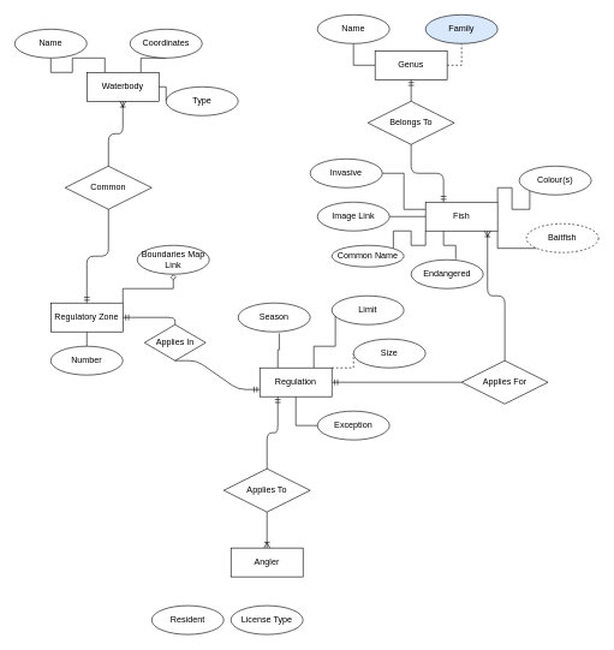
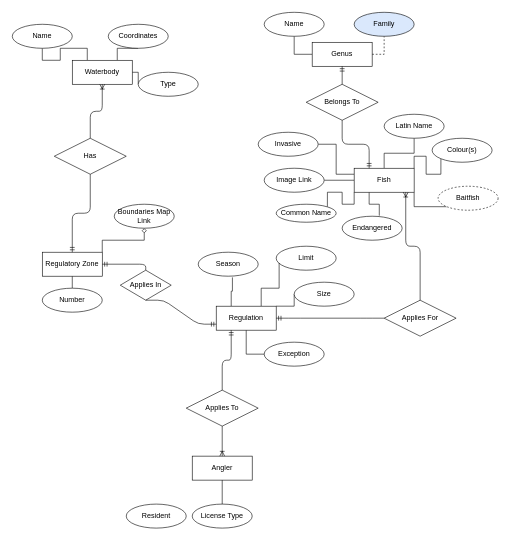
  <mxCell id="0" />
  <mxCell id="1" parent="0" />
  <mxCell id="2" style="edgeStyle=orthogonalEdgeStyle;rounded=0;orthogonalLoop=1;jettySize=auto;html=1;exitX=0.5;exitY=1;exitDx=0;exitDy=0;entryX=0.5;entryY=0;entryDx=0;entryDy=0;endArrow=none;endFill=0;" parent="1" source="4" target="25" edge="1"><mxGeometry relative="1" as="geometry" /></mxCell>
  <mxCell id="3" style="edgeStyle=orthogonalEdgeStyle;rounded=0;orthogonalLoop=1;jettySize=auto;html=1;exitX=1;exitY=0;exitDx=0;exitDy=0;entryX=0.5;entryY=1;entryDx=0;entryDy=0;endArrow=diamond;endFill=0;" parent="1" source="4" target="35" edge="1"><mxGeometry relative="1" as="geometry" /></mxCell>
  <mxCell id="4" value="Regulatory Zone" style="whiteSpace=wrap;html=1;align=center;" parent="1" vertex="1"><mxGeometry x="70" y="420" width="100" height="40" as="geometry" /></mxCell>
  <mxCell id="5" style="edgeStyle=orthogonalEdgeStyle;rounded=0;orthogonalLoop=1;jettySize=auto;html=1;exitX=0;exitY=0.5;exitDx=0;exitDy=0;entryX=1;entryY=0.5;entryDx=0;entryDy=0;endArrow=none;endFill=0;" parent="1" source="12" target="34" edge="1"><mxGeometry relative="1" as="geometry" /></mxCell>
  <mxCell id="6" style="edgeStyle=orthogonalEdgeStyle;rounded=0;orthogonalLoop=1;jettySize=auto;html=1;exitX=0;exitY=1;exitDx=0;exitDy=0;entryX=1;entryY=0;entryDx=0;entryDy=0;endArrow=none;endFill=0;" parent="1" source="12" target="27" edge="1"><mxGeometry relative="1" as="geometry" /></mxCell>
  <mxCell id="7" style="edgeStyle=orthogonalEdgeStyle;rounded=0;orthogonalLoop=1;jettySize=auto;html=1;exitX=0.25;exitY=1;exitDx=0;exitDy=0;entryX=0.619;entryY=-0.022;entryDx=0;entryDy=0;entryPerimeter=0;endArrow=none;endFill=0;" parent="1" source="12" target="29" edge="1"><mxGeometry relative="1" as="geometry" /></mxCell>
+ <mxCell id="8" style="edgeStyle=orthogonalEdgeStyle;rounded=0;orthogonalLoop=1;jettySize=auto;html=1;exitX=0.5;exitY=0;exitDx=0;exitDy=0;entryX=0.5;entryY=1;entryDx=0;entryDy=0;endArrow=none;endFill=0;" parent="1" source="12" target="30" edge="1"><mxGeometry relative="1" as="geometry" /></mxCell>
  <mxCell id="9" style="edgeStyle=orthogonalEdgeStyle;rounded=0;orthogonalLoop=1;jettySize=auto;html=1;exitX=1;exitY=0;exitDx=0;exitDy=0;entryX=0;entryY=1;entryDx=0;entryDy=0;endArrow=none;endFill=0;" parent="1" source="12" target="46" edge="1"><mxGeometry relative="1" as="geometry" /></mxCell>
  <mxCell id="10" style="edgeStyle=orthogonalEdgeStyle;rounded=0;orthogonalLoop=1;jettySize=auto;html=1;exitX=1;exitY=1;exitDx=0;exitDy=0;entryX=0;entryY=1;entryDx=0;entryDy=0;endArrow=none;endFill=0;" parent="1" source="12" target="32" edge="1"><mxGeometry relative="1" as="geometry" /></mxCell>
  <mxCell id="11" style="edgeStyle=orthogonalEdgeStyle;rounded=0;orthogonalLoop=1;jettySize=auto;html=1;exitX=0;exitY=0.25;exitDx=0;exitDy=0;entryX=1;entryY=0.5;entryDx=0;entryDy=0;endArrow=none;endFill=0;" parent="1" source="12" target="26" edge="1"><mxGeometry relative="1" as="geometry" /></mxCell>
  <mxCell id="12" value="Fish" style="whiteSpace=wrap;html=1;align=center;" parent="1" vertex="1"><mxGeometry x="590" y="280" width="100" height="40" as="geometry" /></mxCell>
  <mxCell id="13" style="edgeStyle=orthogonalEdgeStyle;rounded=0;orthogonalLoop=1;jettySize=auto;html=1;exitX=1;exitY=0.5;exitDx=0;exitDy=0;entryX=0.5;entryY=1;entryDx=0;entryDy=0;endArrow=none;endFill=0;dashed=1;" edge="1" parent="1" source="15" target="31"><mxGeometry relative="1" as="geometry" /></mxCell>
  <mxCell id="14" style="edgeStyle=orthogonalEdgeStyle;rounded=0;orthogonalLoop=1;jettySize=auto;html=1;exitX=0;exitY=0.5;exitDx=0;exitDy=0;entryX=0.5;entryY=1;entryDx=0;entryDy=0;endArrow=none;endFill=0;" edge="1" parent="1" source="15" target="28"><mxGeometry relative="1" as="geometry" /></mxCell>
  <mxCell id="15" value="&lt;div&gt;Genus&lt;/div&gt;" style="whiteSpace=wrap;html=1;align=center;" parent="1" vertex="1"><mxGeometry x="520" y="70" width="100" height="40" as="geometry" /></mxCell>
  <mxCell id="16" style="edgeStyle=orthogonalEdgeStyle;rounded=0;orthogonalLoop=1;jettySize=auto;html=1;exitX=0.25;exitY=0;exitDx=0;exitDy=0;entryX=0.5;entryY=1;entryDx=0;entryDy=0;endArrow=none;endFill=0;" parent="1" source="19" target="43" edge="1"><mxGeometry relative="1" as="geometry" /></mxCell>
  <mxCell id="17" style="edgeStyle=orthogonalEdgeStyle;rounded=0;orthogonalLoop=1;jettySize=auto;html=1;exitX=1;exitY=0.5;exitDx=0;exitDy=0;entryX=0;entryY=0.5;entryDx=0;entryDy=0;endArrow=none;endFill=0;" parent="1" source="19" target="24" edge="1"><mxGeometry relative="1" as="geometry" /></mxCell>
  <mxCell id="18" style="edgeStyle=orthogonalEdgeStyle;rounded=0;orthogonalLoop=1;jettySize=auto;html=1;exitX=0.75;exitY=0;exitDx=0;exitDy=0;endArrow=none;endFill=0;" parent="1" source="19" target="44" edge="1"><mxGeometry relative="1" as="geometry" /></mxCell>
  <mxCell id="19" value="Waterbody" style="whiteSpace=wrap;html=1;align=center;" parent="1" vertex="1"><mxGeometry x="120" y="100" width="100" height="40" as="geometry" /></mxCell>
  <mxCell id="20" value="Angler" style="whiteSpace=wrap;html=1;align=center;" parent="1" vertex="1"><mxGeometry x="320" y="760" width="100" height="40" as="geometry" /></mxCell>
  <mxCell id="21" value="License Type" style="ellipse;whiteSpace=wrap;html=1;align=center;" parent="1" vertex="1"><mxGeometry x="320" y="840" width="100" height="40" as="geometry" /></mxCell>
  <mxCell id="22" value="Resident" style="ellipse;whiteSpace=wrap;html=1;align=center;" parent="1" vertex="1"><mxGeometry x="210" y="840" width="100" height="40" as="geometry" /></mxCell>
+ <mxCell id="23" value="" style="endArrow=none;html=1;exitX=0.5;exitY=0;exitDx=0;exitDy=0;entryX=0.5;entryY=1;entryDx=0;entryDy=0;" parent="1" source="21" target="20" edge="1"><mxGeometry width="50" height="50" relative="1" as="geometry"><mxPoint x="290" y="860" as="sourcePoint" /><mxPoint x="340" y="810" as="targetPoint" /></mxGeometry></mxCell>
  <mxCell id="24" value="&lt;div&gt;Type&lt;/div&gt;" style="ellipse;whiteSpace=wrap;html=1;align=center;" parent="1" vertex="1"><mxGeometry x="230" y="120" width="100" height="40" as="geometry" /></mxCell>
  <mxCell id="25" value="Number" style="ellipse;whiteSpace=wrap;html=1;align=center;" parent="1" vertex="1"><mxGeometry x="70" y="480" width="100" height="40" as="geometry" /></mxCell>
  <mxCell id="26" value="Invasive" style="ellipse;whiteSpace=wrap;html=1;align=center;" parent="1" vertex="1"><mxGeometry x="430" y="220" width="100" height="40" as="geometry" /></mxCell>
  <mxCell id="27" value="Common Name" style="ellipse;whiteSpace=wrap;html=1;align=center;" parent="1" vertex="1"><mxGeometry x="460" y="340" width="100" height="30" as="geometry" /></mxCell>
  <mxCell id="28" value="&lt;div&gt;Name&lt;/div&gt;" style="ellipse;whiteSpace=wrap;html=1;align=center;" parent="1" vertex="1"><mxGeometry x="440" y="20" width="100" height="40" as="geometry" /></mxCell>
  <mxCell id="29" value="Endangered" style="ellipse;whiteSpace=wrap;html=1;align=center;" parent="1" vertex="1"><mxGeometry x="570" y="360" width="100" height="40" as="geometry" /></mxCell>
+ <mxCell id="30" value="Latin Name" style="ellipse;whiteSpace=wrap;html=1;align=center;" parent="1" vertex="1"><mxGeometry x="640" y="190" width="100" height="40" as="geometry" /></mxCell>
  <mxCell id="31" value="Family" style="ellipse;whiteSpace=wrap;html=1;align=center;fillColor=#dae8fc;" parent="1" vertex="1"><mxGeometry x="590" y="20" width="100" height="40" as="geometry" /></mxCell>
  <mxCell id="32" value="Baitfish" style="ellipse;whiteSpace=wrap;html=1;align=center;dashed=1;" parent="1" vertex="1"><mxGeometry x="730" y="310" width="100" height="40" as="geometry" /></mxCell>
  <mxCell id="33" value="Limit" style="ellipse;whiteSpace=wrap;html=1;align=center;" parent="1" vertex="1"><mxGeometry x="460" y="410" width="100" height="40" as="geometry" /></mxCell>
  <mxCell id="34" value="Image Link" style="ellipse;whiteSpace=wrap;html=1;align=center;" parent="1" vertex="1"><mxGeometry x="440" y="280" width="100" height="40" as="geometry" /></mxCell>
  <mxCell id="35" value="Boundaries Map Link" style="ellipse;whiteSpace=wrap;html=1;align=center;" parent="1" vertex="1"><mxGeometry x="190" y="340" width="100" height="40" as="geometry" /></mxCell>
  <mxCell id="36" style="edgeStyle=orthogonalEdgeStyle;rounded=0;orthogonalLoop=1;jettySize=auto;html=1;exitX=0.25;exitY=0;exitDx=0;exitDy=0;endArrow=none;endFill=0;entryX=0.57;entryY=1.05;entryDx=0;entryDy=0;entryPerimeter=0;" parent="1" source="40" target="42" edge="1"><mxGeometry relative="1" as="geometry"><mxPoint x="380" y="461" as="targetPoint" /></mxGeometry></mxCell>
  <mxCell id="37" style="edgeStyle=orthogonalEdgeStyle;rounded=0;orthogonalLoop=1;jettySize=auto;html=1;exitX=0.75;exitY=0;exitDx=0;exitDy=0;entryX=0.049;entryY=0.699;entryDx=0;entryDy=0;entryPerimeter=0;endArrow=none;endFill=0;" parent="1" source="40" target="33" edge="1"><mxGeometry relative="1" as="geometry" /></mxCell>
- <mxCell id="38" style="edgeStyle=orthogonalEdgeStyle;rounded=0;orthogonalLoop=1;jettySize=auto;html=1;exitX=1;exitY=0;exitDx=0;exitDy=0;entryX=0;entryY=0.5;entryDx=0;entryDy=0;endArrow=none;endFill=0;dashed=1;" parent="1" source="40" target="45" edge="1"><mxGeometry relative="1" as="geometry" /></mxCell>
+ <mxCell id="38" style="edgeStyle=orthogonalEdgeStyle;rounded=0;orthogonalLoop=1;jettySize=auto;html=1;exitX=1;exitY=0;exitDx=0;exitDy=0;entryX=0;entryY=0.5;entryDx=0;entryDy=0;endArrow=none;endFill=0;" parent="1" source="40" target="45" edge="1"><mxGeometry relative="1" as="geometry" /></mxCell>
  <mxCell id="39" style="edgeStyle=orthogonalEdgeStyle;rounded=0;orthogonalLoop=1;jettySize=auto;html=1;exitX=0.5;exitY=1;exitDx=0;exitDy=0;entryX=0;entryY=0.5;entryDx=0;entryDy=0;endArrow=none;endFill=0;" parent="1" source="40" target="41" edge="1"><mxGeometry relative="1" as="geometry" /></mxCell>
  <mxCell id="40" value="Regulation" style="whiteSpace=wrap;html=1;align=center;" parent="1" vertex="1"><mxGeometry x="360" y="510" width="100" height="40" as="geometry" /></mxCell>
  <mxCell id="41" value="Exception" style="ellipse;whiteSpace=wrap;html=1;align=center;" parent="1" vertex="1"><mxGeometry x="440" y="570" width="100" height="40" as="geometry" /></mxCell>
  <mxCell id="42" value="Season" style="ellipse;whiteSpace=wrap;html=1;align=center;" parent="1" vertex="1"><mxGeometry x="330" y="420" width="100" height="40" as="geometry" /></mxCell>
  <mxCell id="43" value="Name" style="ellipse;whiteSpace=wrap;html=1;align=center;" parent="1" vertex="1"><mxGeometry y="40" width="100" height="40" as="geometry" x="20" /></mxCell>
  <mxCell id="44" value="Coordinates" style="ellipse;whiteSpace=wrap;html=1;align=center;" parent="1" vertex="1"><mxGeometry x="180" y="40" width="100" height="40" as="geometry" /></mxCell>
  <mxCell id="45" value="Size" style="ellipse;whiteSpace=wrap;html=1;align=center;" parent="1" vertex="1"><mxGeometry x="490" y="470" width="100" height="40" as="geometry" /></mxCell>
  <mxCell id="46" value="Colour(s)" style="ellipse;whiteSpace=wrap;html=1;align=center;" parent="1" vertex="1"><mxGeometry x="720" y="230" width="100" height="40" as="geometry" /></mxCell>
  <mxCell id="47" value="Applies To" style="shape=rhombus;perimeter=rhombusPerimeter;whiteSpace=wrap;html=1;align=center;" parent="1" vertex="1"><mxGeometry x="310" y="650" width="120" height="60" as="geometry" /></mxCell>
  <mxCell id="48" value="Belongs To" style="shape=rhombus;perimeter=rhombusPerimeter;whiteSpace=wrap;html=1;align=center;" parent="1" vertex="1"><mxGeometry x="510" y="140" width="120" height="60" as="geometry" /></mxCell>
- <mxCell id="49" value="Common" style="shape=rhombus;perimeter=rhombusPerimeter;whiteSpace=wrap;html=1;align=center;" parent="1" vertex="1"><mxGeometry x="90" y="230" width="120" height="60" as="geometry" /></mxCell>
+ <mxCell id="49" value="Has" style="shape=rhombus;perimeter=rhombusPerimeter;whiteSpace=wrap;html=1;align=center;" parent="1" vertex="1"><mxGeometry x="90" y="230" width="120" height="60" as="geometry" /></mxCell>
  <mxCell id="50" value="Applies In" style="shape=rhombus;perimeter=rhombusPerimeter;whiteSpace=wrap;html=1;align=center;" parent="1" vertex="1"><mxGeometry x="200" y="450" width="85" height="50" as="geometry" /></mxCell>
  <mxCell id="51" value="Applies For" style="shape=rhombus;perimeter=rhombusPerimeter;whiteSpace=wrap;html=1;align=center;" parent="1" vertex="1"><mxGeometry x="640" y="500" width="120" height="60" as="geometry" /></mxCell>
  <mxCell id="52" value="" style="edgeStyle=entityRelationEdgeStyle;fontSize=12;html=1;endArrow=ERmandOne;exitX=0.5;exitY=1;exitDx=0;exitDy=0;entryX=0;entryY=0.75;entryDx=0;entryDy=0;" parent="1" source="50" target="40" edge="1"><mxGeometry width="100" height="100" relative="1" as="geometry"><mxPoint x="780" y="710" as="sourcePoint" /><mxPoint x="880" y="610" as="targetPoint" /></mxGeometry></mxCell>
  <mxCell id="53" value="" style="edgeStyle=orthogonalEdgeStyle;fontSize=12;html=1;endArrow=ERmandOne;entryX=0.25;entryY=1;entryDx=0;entryDy=0;exitX=0.5;exitY=0;exitDx=0;exitDy=0;" parent="1" source="47" target="40" edge="1"><mxGeometry width="100" height="100" relative="1" as="geometry"><mxPoint x="780" y="710" as="sourcePoint" /><mxPoint x="880" y="610" as="targetPoint" /></mxGeometry></mxCell>
  <mxCell id="54" value="" style="edgeStyle=orthogonalEdgeStyle;fontSize=12;html=1;endArrow=ERoneToMany;entryX=0.5;entryY=0;entryDx=0;entryDy=0;exitX=0.5;exitY=1;exitDx=0;exitDy=0;" parent="1" source="47" target="20" edge="1"><mxGeometry width="100" height="100" relative="1" as="geometry"><mxPoint x="780" y="710" as="sourcePoint" /><mxPoint x="880" y="610" as="targetPoint" /></mxGeometry></mxCell>
  <mxCell id="55" value="" style="edgeStyle=orthogonalEdgeStyle;fontSize=12;html=1;endArrow=ERmandOne;entryX=1;entryY=0.5;entryDx=0;entryDy=0;exitX=0.5;exitY=0;exitDx=0;exitDy=0;" parent="1" source="50" target="4" edge="1"><mxGeometry width="100" height="100" relative="1" as="geometry"><mxPoint x="220" y="440" as="sourcePoint" /><mxPoint x="320" y="340" as="targetPoint" /></mxGeometry></mxCell>
  <mxCell id="56" value="" style="edgeStyle=orthogonalEdgeStyle;fontSize=12;html=1;endArrow=ERoneToMany;exitX=0.5;exitY=0;exitDx=0;exitDy=0;entryX=0.86;entryY=1;entryDx=0;entryDy=0;entryPerimeter=0;" parent="1" source="51" target="12" edge="1"><mxGeometry width="100" height="100" relative="1" as="geometry"><mxPoint x="740" y="510" as="sourcePoint" /><mxPoint x="680" y="350" as="targetPoint" /></mxGeometry></mxCell>
  <mxCell id="57" value="" style="edgeStyle=entityRelationEdgeStyle;fontSize=12;html=1;endArrow=ERmandOne;entryX=1;entryY=0.5;entryDx=0;entryDy=0;exitX=0;exitY=0.5;exitDx=0;exitDy=0;" parent="1" source="51" target="40" edge="1"><mxGeometry width="100" height="100" relative="1" as="geometry"><mxPoint x="780" y="630" as="sourcePoint" /><mxPoint x="880" y="530" as="targetPoint" /></mxGeometry></mxCell>
  <mxCell id="58" value="" style="edgeStyle=orthogonalEdgeStyle;fontSize=12;html=1;endArrow=ERmandOne;entryX=0.5;entryY=0;entryDx=0;entryDy=0;exitX=0.5;exitY=1;exitDx=0;exitDy=0;" parent="1" source="49" target="4" edge="1"><mxGeometry width="100" height="100" relative="1" as="geometry"><mxPoint x="180" y="340" as="sourcePoint" /><mxPoint x="280" y="240" as="targetPoint" /></mxGeometry></mxCell>
  <mxCell id="59" value="" style="edgeStyle=orthogonalEdgeStyle;fontSize=12;html=1;endArrow=ERoneToMany;entryX=0.5;entryY=1;entryDx=0;entryDy=0;exitX=0.5;exitY=0;exitDx=0;exitDy=0;" parent="1" source="49" target="19" edge="1"><mxGeometry width="100" height="100" relative="1" as="geometry"><mxPoint x="50" y="270" as="sourcePoint" /><mxPoint x="150" y="170" as="targetPoint" /></mxGeometry></mxCell>
  <mxCell id="60" value="" style="edgeStyle=orthogonalEdgeStyle;fontSize=12;html=1;endArrow=ERmandOne;entryX=0.25;entryY=0;entryDx=0;entryDy=0;exitX=0.5;exitY=1;exitDx=0;exitDy=0;" parent="1" source="48" target="12" edge="1"><mxGeometry width="100" height="100" relative="1" as="geometry"><mxPoint x="320" y="350" as="sourcePoint" /><mxPoint x="420" y="250" as="targetPoint" /></mxGeometry></mxCell>
  <mxCell id="61" value="" style="edgeStyle=orthogonalEdgeStyle;fontSize=12;html=1;endArrow=ERmandOne;exitX=0.5;exitY=0;exitDx=0;exitDy=0;entryX=0.5;entryY=1;entryDx=0;entryDy=0;" parent="1" source="48" edge="1" target="15"><mxGeometry width="100" height="100" relative="1" as="geometry"><mxPoint x="420" y="200" as="sourcePoint" /><mxPoint x="520" y="100" as="targetPoint" /></mxGeometry></mxCell>
